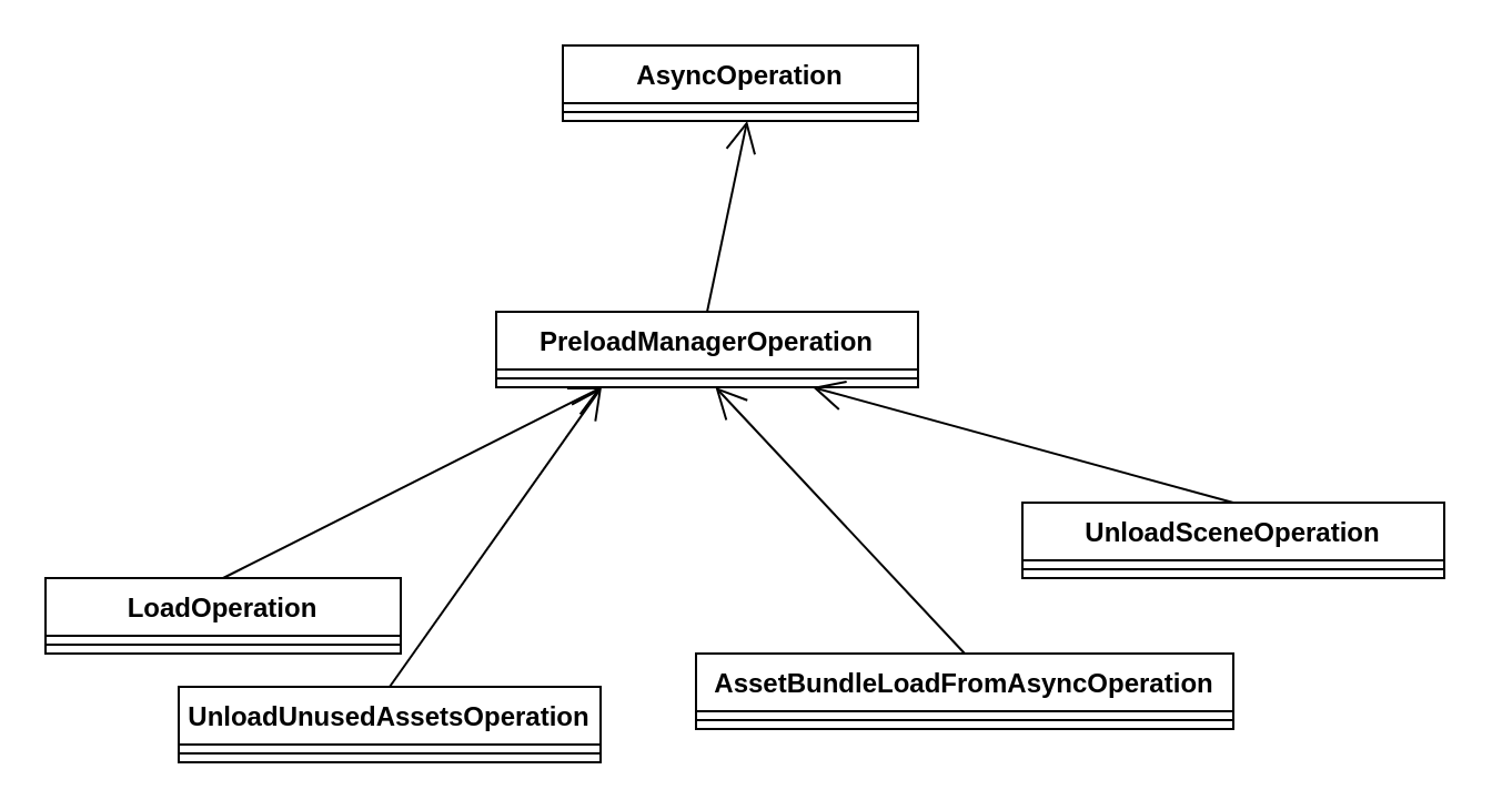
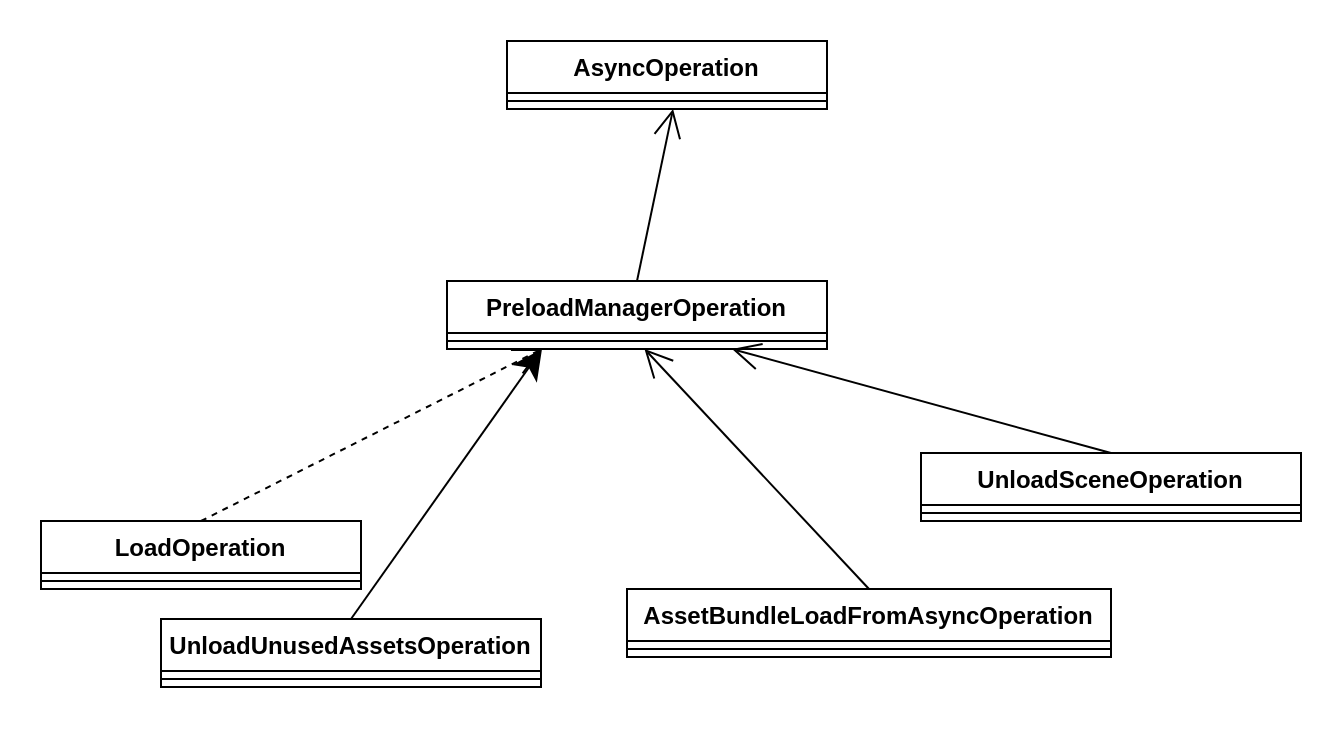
  <mxCell id="0" />
  <mxCell id="1" parent="0" />
  <mxCell id="2" value="PreloadManagerOperation" style="swimlane;fontStyle=1;align=center;verticalAlign=top;childLayout=stackLayout;horizontal=1;startSize=26;horizontalStack=0;resizeParent=1;resizeParentMax=0;resizeLast=0;collapsible=1;marginBottom=0;" vertex="1" parent="1"><mxGeometry x="223" y="140" width="190" height="34" as="geometry" /></mxCell>
  <mxCell id="3" value="" style="line;strokeWidth=1;fillColor=none;align=left;verticalAlign=middle;spacingTop=-1;spacingLeft=3;spacingRight=3;rotatable=0;labelPosition=right;points=[];portConstraint=eastwest;" vertex="1" parent="2"><mxGeometry y="26" width="190" height="8" as="geometry" /></mxCell>
  <mxCell id="4" value="AsyncOperation" style="swimlane;fontStyle=1;align=center;verticalAlign=top;childLayout=stackLayout;horizontal=1;startSize=26;horizontalStack=0;resizeParent=1;resizeParentMax=0;resizeLast=0;collapsible=1;marginBottom=0;" vertex="1" parent="1"><mxGeometry x="253" y="20" width="160" height="34" as="geometry" /></mxCell>
  <mxCell id="5" value="" style="line;strokeWidth=1;fillColor=none;align=left;verticalAlign=middle;spacingTop=-1;spacingLeft=3;spacingRight=3;rotatable=0;labelPosition=right;points=[];portConstraint=eastwest;" vertex="1" parent="4"><mxGeometry y="26" width="160" height="8" as="geometry" /></mxCell>
  <mxCell id="6" value="AssetBundleLoadFromAsyncOperation" style="swimlane;fontStyle=1;align=center;verticalAlign=top;childLayout=stackLayout;horizontal=1;startSize=26;horizontalStack=0;resizeParent=1;resizeParentMax=0;resizeLast=0;collapsible=1;marginBottom=0;" vertex="1" parent="1"><mxGeometry x="313" y="294" width="242" height="34" as="geometry" /></mxCell>
  <mxCell id="7" value="" style="line;strokeWidth=1;fillColor=none;align=left;verticalAlign=middle;spacingTop=-1;spacingLeft=3;spacingRight=3;rotatable=0;labelPosition=right;points=[];portConstraint=eastwest;" vertex="1" parent="6"><mxGeometry y="26" width="242" height="8" as="geometry" /></mxCell>
  <mxCell id="8" value="" style="endArrow=open;endFill=1;endSize=12;html=1;entryX=0.519;entryY=1;entryDx=0;entryDy=0;entryPerimeter=0;" edge="1" parent="1" target="5"><mxGeometry width="160" relative="1" as="geometry"><mxPoint x="318" y="140" as="sourcePoint" /><mxPoint x="330" y="60" as="targetPoint" /></mxGeometry></mxCell>
  <mxCell id="9" value="" style="endArrow=open;endFill=1;endSize=12;html=1;exitX=0.5;exitY=0;exitDx=0;exitDy=0;" edge="1" parent="1" source="6" target="3"><mxGeometry width="160" relative="1" as="geometry"><mxPoint x="480" y="-173" as="sourcePoint" /><mxPoint x="480" y="-67" as="targetPoint" /></mxGeometry></mxCell>
  <mxCell id="10" value="LoadOperation" style="swimlane;fontStyle=1;align=center;verticalAlign=top;childLayout=stackLayout;horizontal=1;startSize=26;horizontalStack=0;resizeParent=1;resizeParentMax=0;resizeLast=0;collapsible=1;marginBottom=0;" vertex="1" parent="1"><mxGeometry x="20" y="260" width="160" height="34" as="geometry" /></mxCell>
  <mxCell id="11" value="" style="line;strokeWidth=1;fillColor=none;align=left;verticalAlign=middle;spacingTop=-1;spacingLeft=3;spacingRight=3;rotatable=0;labelPosition=right;points=[];portConstraint=eastwest;" vertex="1" parent="10"><mxGeometry y="26" width="160" height="8" as="geometry" /></mxCell>
- <mxCell id="12" value="" style="endArrow=open;endFill=1;endSize=12;html=1;entryX=0.25;entryY=1;entryDx=0;entryDy=0;exitX=0.5;exitY=0;exitDx=0;exitDy=0;" edge="1" parent="1" source="10" target="2"><mxGeometry width="160" relative="1" as="geometry"><mxPoint x="40" y="-140" as="sourcePoint" /><mxPoint x="40" y="6" as="targetPoint" /></mxGeometry></mxCell>
+ <mxCell id="12" value="" style="endArrow=open;endFill=1;endSize=12;html=1;entryX=0.25;entryY=1;entryDx=0;entryDy=0;exitX=0.5;exitY=0;exitDx=0;exitDy=0;dashed=1;" edge="1" parent="1" source="10" target="2"><mxGeometry width="160" relative="1" as="geometry"><mxPoint x="40" y="-140" as="sourcePoint" /><mxPoint x="40" y="6" as="targetPoint" /></mxGeometry></mxCell>
  <mxCell id="13" value="UnloadSceneOperation" style="swimlane;fontStyle=1;align=center;verticalAlign=top;childLayout=stackLayout;horizontal=1;startSize=26;horizontalStack=0;resizeParent=1;resizeParentMax=0;resizeLast=0;collapsible=1;marginBottom=0;" vertex="1" parent="1"><mxGeometry x="460" y="226" width="190" height="34" as="geometry" /></mxCell>
  <mxCell id="14" value="" style="line;strokeWidth=1;fillColor=none;align=left;verticalAlign=middle;spacingTop=-1;spacingLeft=3;spacingRight=3;rotatable=0;labelPosition=right;points=[];portConstraint=eastwest;" vertex="1" parent="13"><mxGeometry y="26" width="190" height="8" as="geometry" /></mxCell>
  <mxCell id="15" value="" style="endArrow=open;endFill=1;endSize=12;html=1;exitX=0.5;exitY=0;exitDx=0;exitDy=0;entryX=0.75;entryY=1;entryDx=0;entryDy=0;" edge="1" parent="1" source="13" target="2"><mxGeometry width="160" relative="1" as="geometry"><mxPoint x="549.5" y="226" as="sourcePoint" /><mxPoint x="495.223" y="100" as="targetPoint" /></mxGeometry></mxCell>
  <mxCell id="16" value="UnloadUnusedAssetsOperation" style="swimlane;fontStyle=1;align=center;verticalAlign=top;childLayout=stackLayout;horizontal=1;startSize=26;horizontalStack=0;resizeParent=1;resizeParentMax=0;resizeLast=0;collapsible=1;marginBottom=0;" vertex="1" parent="1"><mxGeometry x="80" y="309" width="190" height="34" as="geometry" /></mxCell>
  <mxCell id="17" value="" style="line;strokeWidth=1;fillColor=none;align=left;verticalAlign=middle;spacingTop=-1;spacingLeft=3;spacingRight=3;rotatable=0;labelPosition=right;points=[];portConstraint=eastwest;" vertex="1" parent="16"><mxGeometry y="26" width="190" height="8" as="geometry" /></mxCell>
- <mxCell id="18" value="" style="endArrow=open;endFill=1;endSize=12;html=1;entryX=0.25;entryY=1;entryDx=0;entryDy=0;exitX=0.5;exitY=0;exitDx=0;exitDy=0;" edge="1" parent="1" source="16" target="2"><mxGeometry width="160" relative="1" as="geometry"><mxPoint x="129.5" y="346" as="sourcePoint" /><mxPoint x="300.5" y="260" as="targetPoint" /></mxGeometry></mxCell>
+ <mxCell id="18" value="" style="endArrow=classic;endFill=1;endSize=12;html=1;entryX=0.25;entryY=1;entryDx=0;entryDy=0;exitX=0.5;exitY=0;exitDx=0;exitDy=0;" edge="1" parent="1" source="16" target="2"><mxGeometry width="160" relative="1" as="geometry"><mxPoint x="129.5" y="346" as="sourcePoint" /><mxPoint x="300.5" y="260" as="targetPoint" /></mxGeometry></mxCell>
